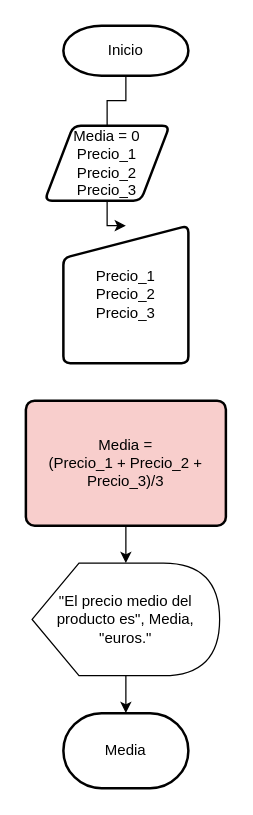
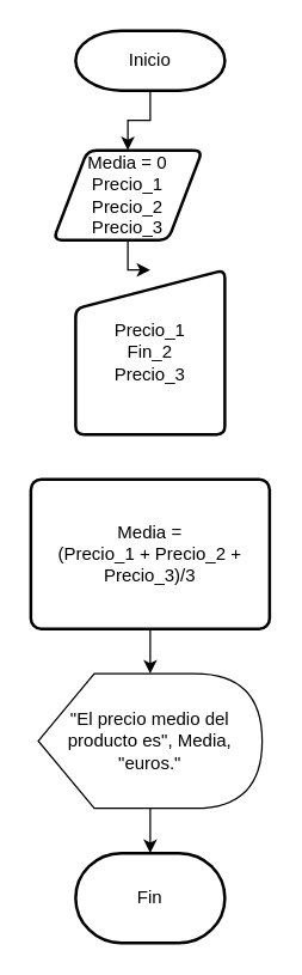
  <mxCell id="0" />
  <mxCell id="1" parent="0" />
- <mxCell id="2" value="" style="edgeStyle=orthogonalEdgeStyle;rounded=0;orthogonalLoop=1;jettySize=auto;html=1;endArrow=none;" edge="1" parent="1" source="3" target="10"><mxGeometry relative="1" as="geometry" /></mxCell>
+ <mxCell id="2" value="" style="edgeStyle=orthogonalEdgeStyle;rounded=0;orthogonalLoop=1;jettySize=auto;html=1;" edge="1" parent="1" source="3" target="10"><mxGeometry relative="1" as="geometry" /></mxCell>
  <mxCell id="3" value="Inicio" style="strokeWidth=2;html=1;shape=mxgraph.flowchart.terminator;whiteSpace=wrap;" vertex="1" parent="1"><mxGeometry x="50" y="20" width="100" height="40" as="geometry" /></mxCell>
- <mxCell id="4" value="Precio_1&lt;br&gt;Precio_2&lt;br&gt;Precio_3" style="html=1;strokeWidth=2;shape=manualInput;whiteSpace=wrap;rounded=1;size=26;arcSize=11;" vertex="1" parent="1"><mxGeometry x="50" y="180" width="100" height="110" as="geometry" /></mxCell>
+ <mxCell id="4" value="Precio_1&lt;br&gt;Fin_2&lt;br&gt;Precio_3" style="html=1;strokeWidth=2;shape=manualInput;whiteSpace=wrap;rounded=1;size=26;arcSize=11;" vertex="1" parent="1"><mxGeometry x="50" y="180" width="100" height="110" as="geometry" /></mxCell>
  <mxCell id="5" value="" style="edgeStyle=orthogonalEdgeStyle;rounded=0;orthogonalLoop=1;jettySize=auto;html=1;" edge="1" parent="1" source="6" target="8"><mxGeometry relative="1" as="geometry" /></mxCell>
- <mxCell id="6" value="Media = &lt;br&gt;(Precio_1 + Precio_2 + Precio_3)/3" style="rounded=1;whiteSpace=wrap;html=1;absoluteArcSize=1;arcSize=14;strokeWidth=2;fillColor=#f8cecc;" vertex="1" parent="1"><mxGeometry x="20" y="320" width="160" height="100" as="geometry" /></mxCell>
+ <mxCell id="6" value="Media = &lt;br&gt;(Precio_1 + Precio_2 + Precio_3)/3" style="rounded=1;whiteSpace=wrap;html=1;absoluteArcSize=1;arcSize=14;strokeWidth=2;" vertex="1" parent="1"><mxGeometry x="20" y="320" width="160" height="100" as="geometry" /></mxCell>
  <mxCell id="7" value="" style="edgeStyle=orthogonalEdgeStyle;rounded=0;orthogonalLoop=1;jettySize=auto;html=1;" edge="1" parent="1" source="8" target="11"><mxGeometry relative="1" as="geometry" /></mxCell>
  <mxCell id="8" value="&quot;El precio medio del producto es&quot;, Media, &quot;euros.&quot;" style="shape=display;whiteSpace=wrap;html=1;" vertex="1" parent="1"><mxGeometry x="25" y="450" width="150" height="90" as="geometry" /></mxCell>
  <mxCell id="9" value="" style="edgeStyle=orthogonalEdgeStyle;rounded=0;orthogonalLoop=1;jettySize=auto;html=1;" edge="1" parent="1" source="10" target="4"><mxGeometry relative="1" as="geometry" /></mxCell>
  <mxCell id="10" value="Media = 0&lt;br&gt;Precio_1&lt;br&gt;Precio_2&lt;br&gt;Precio_3" style="shape=parallelogram;html=1;strokeWidth=2;perimeter=parallelogramPerimeter;whiteSpace=wrap;rounded=1;arcSize=12;size=0.23;" vertex="1" parent="1"><mxGeometry x="35" y="100" width="100" height="60" as="geometry" /></mxCell>
- <mxCell id="11" value="Media" style="strokeWidth=2;html=1;shape=mxgraph.flowchart.terminator;whiteSpace=wrap;" vertex="1" parent="1"><mxGeometry x="50" y="570" width="100" height="60" as="geometry" /></mxCell>
+ <mxCell id="11" value="Fin" style="strokeWidth=2;html=1;shape=mxgraph.flowchart.terminator;whiteSpace=wrap;" vertex="1" parent="1"><mxGeometry x="50" y="570" width="100" height="60" as="geometry" /></mxCell>
